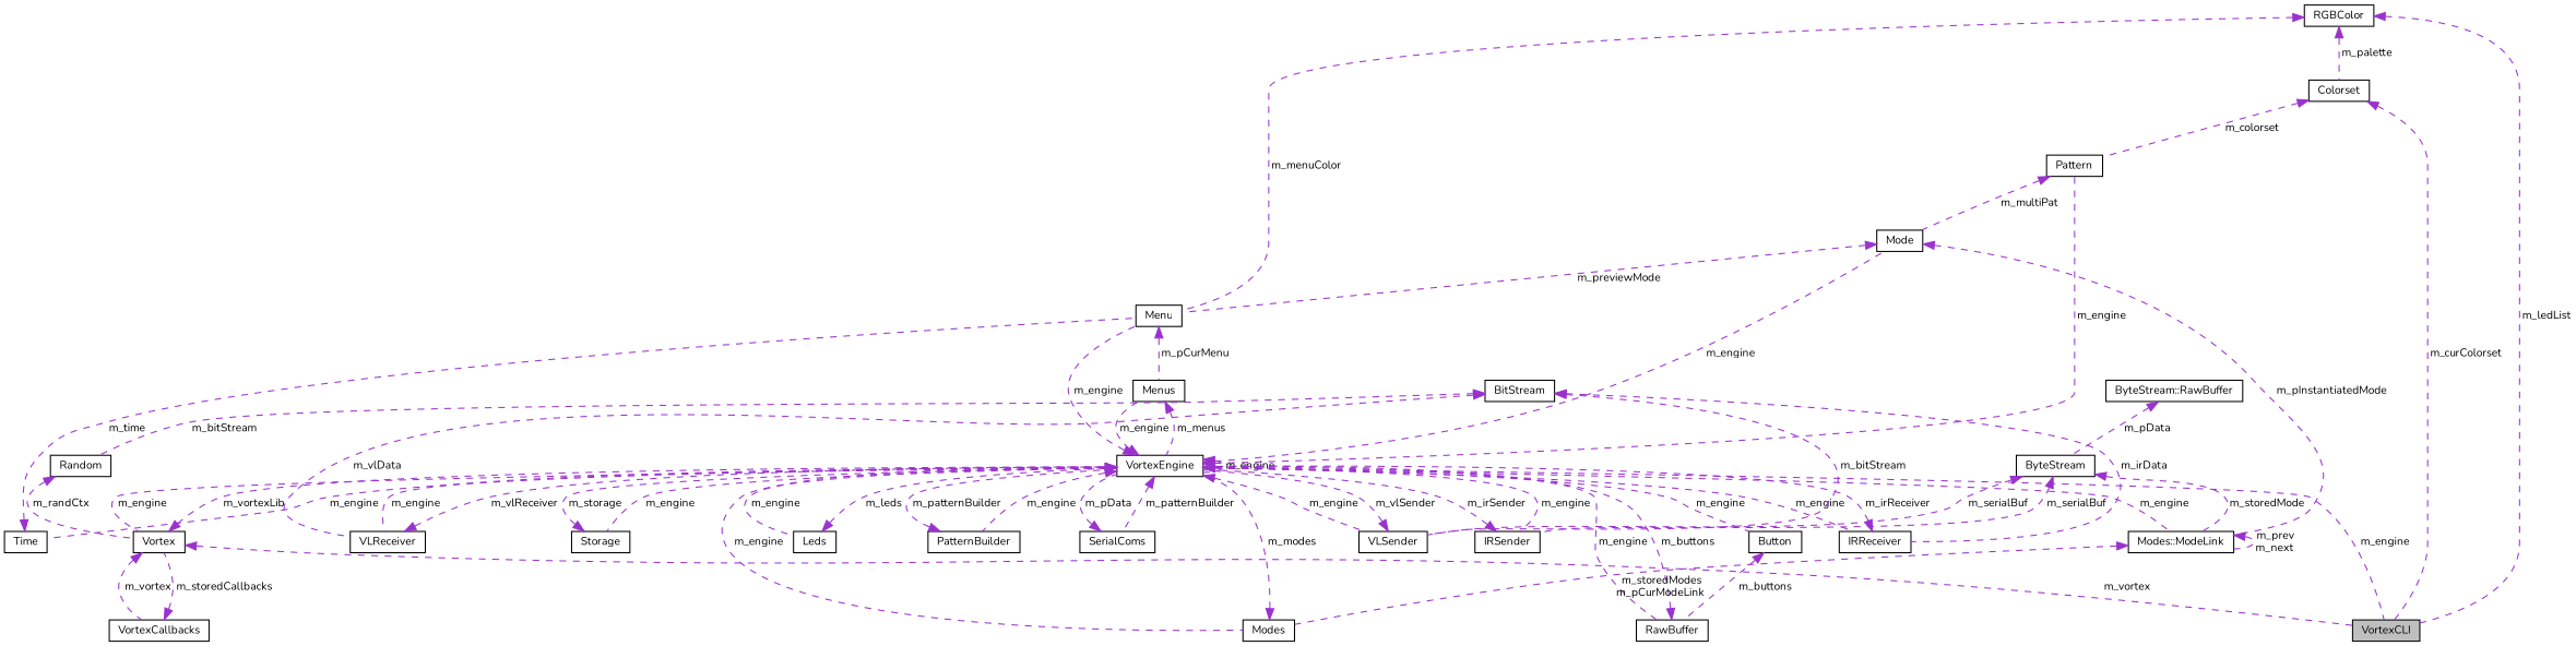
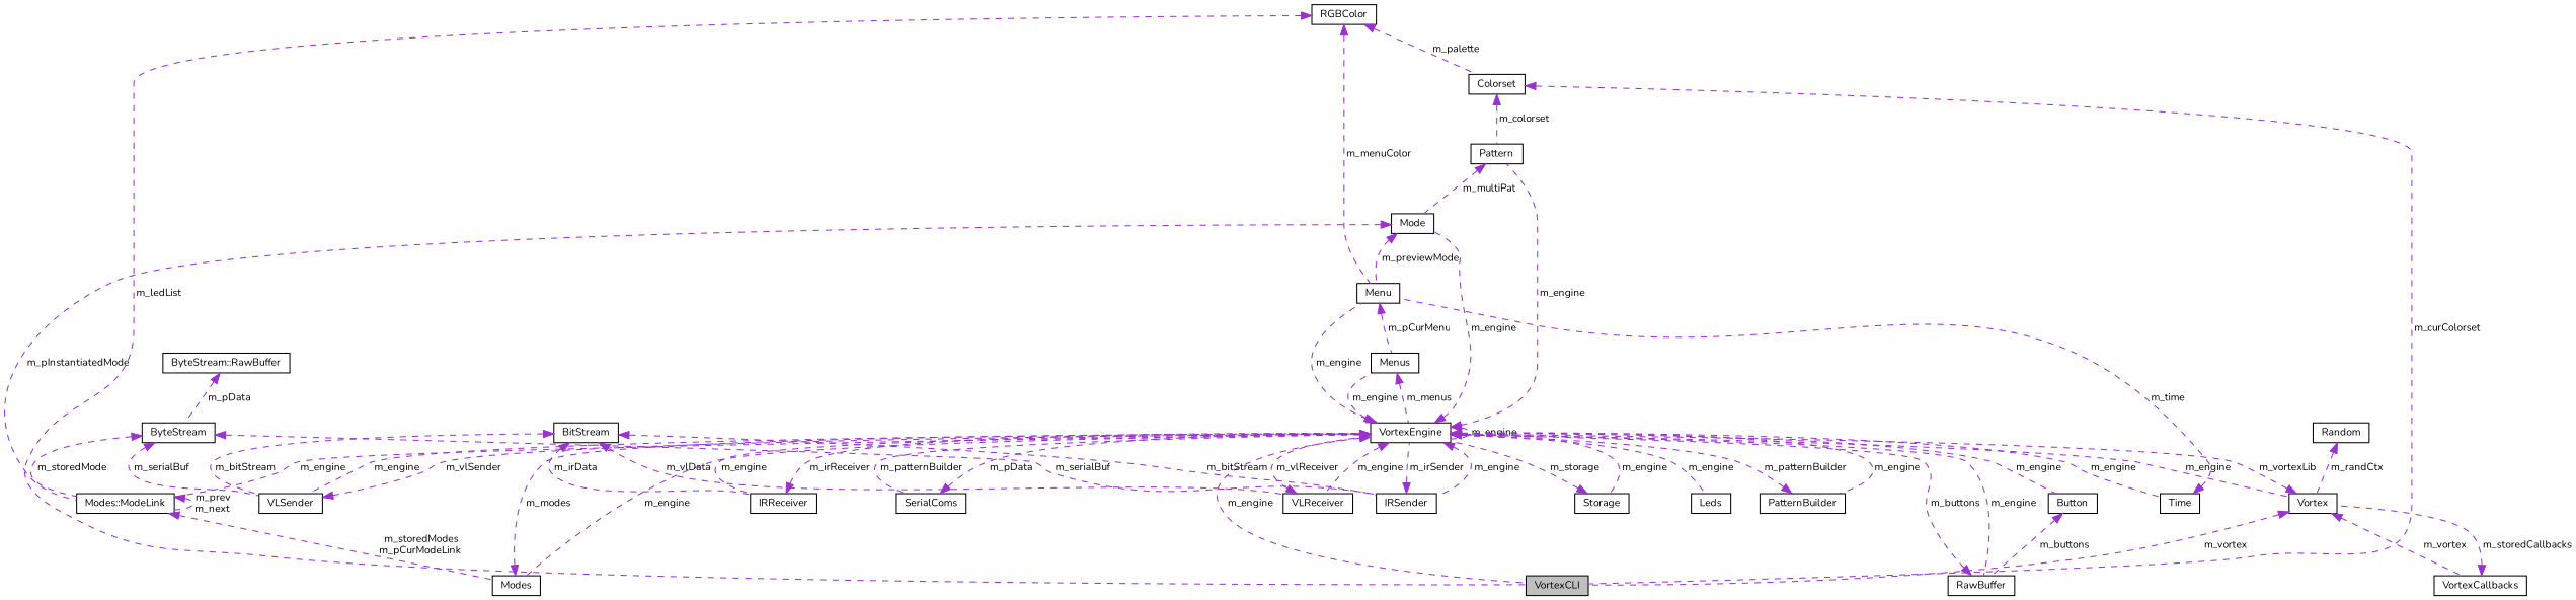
  digraph {
    fontname=Nunito
    rankdir=TB
    node [color=black fontname=Nunito fontsize=10 shape=record]
    edge [color=darkorchid3 dir=back fontname=Nunito fontsize=10 labelfontname=Helvetica labelfontsize=10 style=dashed]
    n1 [fillcolor=grey75 fontcolor=black height=0.2 label=VortexCLI style=filled width=0.4]
    n2 [height=0.2 label=RGBColor width=0.4]
    n3 [height=0.2 label=Colorset width=0.4]
    n4 [height=0.2 label=Menu width=0.4]
    n5 [height=0.2 label=Pattern width=0.4]
    n6 [height=0.2 label=Menus width=0.4]
    n7 [height=0.2 label=VortexEngine width=0.4]
    n8 [height=0.2 label=VLReceiver width=0.4]
    n9 [height=0.2 label=Storage width=0.4]
    n10 [height=0.2 label=IRSender width=0.4]
    n11 [height=0.2 label=RawBuffer width=0.4]
    n12 [height=0.2 label=Button width=0.4]
    n13 [height=0.2 label=Leds width=0.4]
    n14 [height=0.2 label=PatternBuilder width=0.4]
    n15 [height=0.2 label=VLSender width=0.4]
    n16 [height=0.2 label=Modes width=0.4]
    n17 [height=0.2 label="Modes::ModeLink" width=0.4]
    n18 [height=0.2 label=Mode width=0.4]
    n19 [height=0.2 label=SerialComs width=0.4]
    n20 [height=0.2 label=Vortex width=0.4]
    n21 [height=0.2 label=IRReceiver width=0.4]
    n22 [height=0.2 label=Time width=0.4]
    n23 [height=0.2 label=VortexCallbacks width=0.4]
    n24 [height=0.2 label=BitStream width=0.4]
    n25 [height=0.2 label=ByteStream width=0.4]
    n26 [height=0.2 label="ByteStream::RawBuffer" width=0.4]
    n27 [height=0.2 label=Random width=0.4]
    n2 -> n1 [label=" m_ledList"]
    n2 -> n3 [label=" m_palette"]
    n2 -> n4 [label=" m_menuColor"]
    n3 -> n1 [label=" m_curColorset"]
    n3 -> n5 [label=" m_colorset"]
    n4 -> n6 [label=" m_pCurMenu"]
    n5 -> n18 [label=" m_multiPat"]
    n6 -> n7 [label=" m_menus"]
    n7 -> n1 [label=" m_engine"]
    n7 -> n4 [label=" m_engine"]
    n7 -> n5 [label=" m_engine"]
    n7 -> n6 [label=" m_engine"]
    n7 -> n7 [label=" m_engine"]
    n7 -> n8 [label=" m_engine"]
    n7 -> n9 [label=" m_engine"]
    n7 -> n10 [label=" m_engine"]
    n7 -> n11 [label=" m_engine"]
    n7 -> n12 [label=" m_engine"]
    n7 -> n13 [label=" m_engine"]
    n7 -> n14 [label=" m_engine"]
    n7 -> n15 [label=" m_engine"]
    n7 -> n16 [label=" m_engine"]
    n7 -> n17 [label=" m_engine"]
    n7 -> n18 [label=" m_engine"]
    n7 -> n19 [label=" m_patternBuilder"]
    n7 -> n20 [label=" m_engine"]
    n7 -> n21 [label=" m_engine"]
    n7 -> n22 [label=" m_engine"]
    n8 -> n7 [label=" m_vlReceiver"]
    n9 -> n7 [label=" m_storage"]
    n10 -> n7 [label=" m_irSender"]
    n11 -> n7 [label=" m_buttons"]
    n12 -> n11 [label=" m_buttons"]
-   n13 -> n7 [label=" m_leds"]
    n14 -> n7 [label=" m_patternBuilder"]
    n15 -> n7 [label=" m_vlSender"]
    n16 -> n7 [label=" m_modes"]
    n17 -> n16 [label=" m_storedModes\nm_pCurModeLink"]
    n17 -> n17 [label=" m_prev\nm_next"]
    n18 -> n4 [label=" m_previewMode"]
    n18 -> n17 [label=" m_pInstantiatedMode"]
    n19 -> n7 [label=" m_pData"]
    n20 -> n1 [label=" m_vortex"]
    n20 -> n7 [label=" m_vortexLib"]
    n20 -> n23 [label=" m_vortex"]
    n21 -> n7 [label=" m_irReceiver"]
    n22 -> n4 [label=" m_time"]
    n23 -> n20 [label=" m_storedCallbacks"]
    n24 -> n8 [label=" m_vlData"]
-   n24 -> n27 [label=" m_bitStream"]
+   n24 -> n10 [label=" m_bitStream"]
    n24 -> n15 [label=" m_bitStream"]
    n24 -> n21 [label=" m_irData"]
    n25 -> n10 [label=" m_serialBuf"]
    n25 -> n15 [label=" m_serialBuf"]
    n25 -> n17 [label=" m_storedMode"]
    n26 -> n25 [label=" m_pData"]
    n27 -> n20 [label=" m_randCtx"]
  }
